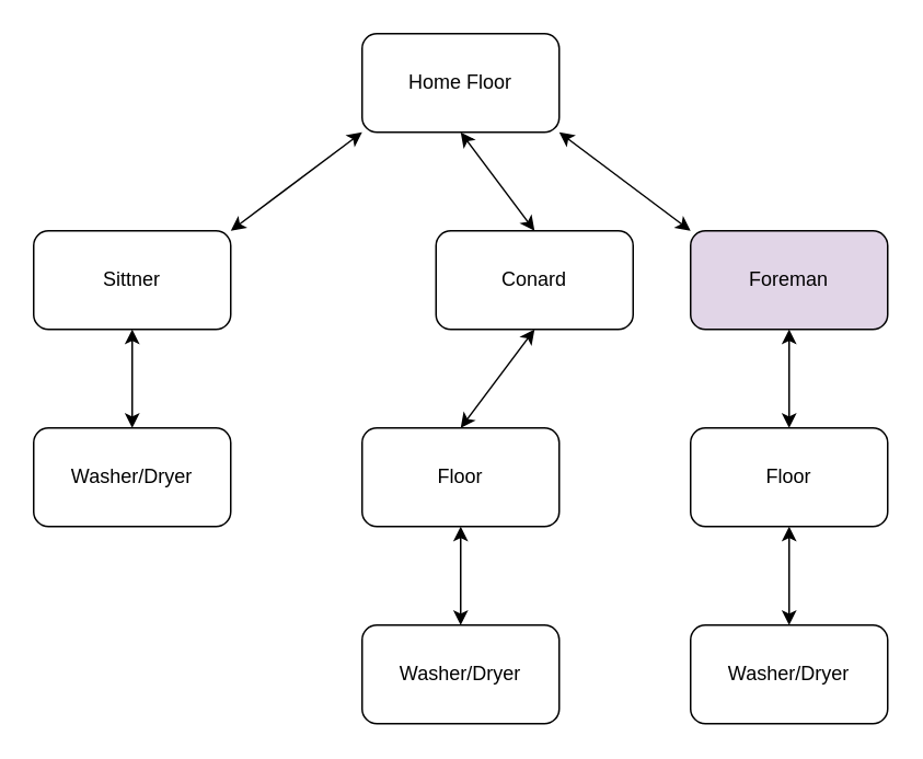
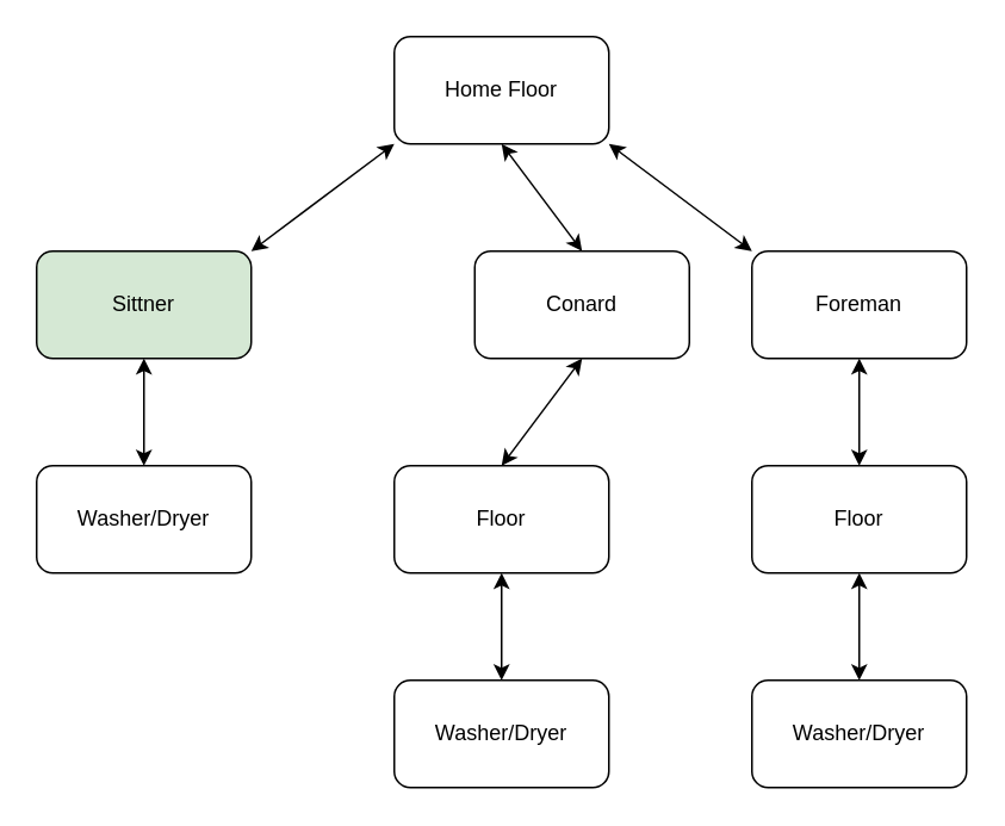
  <mxCell id="0" />
  <mxCell id="1" parent="0" />
  <mxCell id="2" value="Home Floor" style="rounded=1;whiteSpace=wrap;html=1;" vertex="1" parent="1"><mxGeometry x="220" y="20" width="120" height="60" as="geometry" /></mxCell>
  <mxCell id="3" value="Conard" style="rounded=1;whiteSpace=wrap;html=1;" vertex="1" parent="1"><mxGeometry x="265" y="140" width="120" height="60" as="geometry" /></mxCell>
- <mxCell id="4" value="Foreman" style="rounded=1;whiteSpace=wrap;html=1;fillColor=#e1d5e7;" vertex="1" parent="1"><mxGeometry x="420" y="140" width="120" height="60" as="geometry" /></mxCell>
- <mxCell id="5" value="Sittner" style="rounded=1;whiteSpace=wrap;html=1;" vertex="1" parent="1"><mxGeometry x="20" y="140" width="120" height="60" as="geometry" /></mxCell>
+ <mxCell id="4" value="Foreman" style="rounded=1;whiteSpace=wrap;html=1;" vertex="1" parent="1"><mxGeometry x="420" y="140" width="120" height="60" as="geometry" /></mxCell>
+ <mxCell id="5" value="Sittner" style="rounded=1;whiteSpace=wrap;html=1;fillColor=#d5e8d4;" vertex="1" parent="1"><mxGeometry x="20" y="140" width="120" height="60" as="geometry" /></mxCell>
  <mxCell id="6" value="" style="endArrow=classic;startArrow=classic;html=1;entryX=0;entryY=1;entryDx=0;entryDy=0;" edge="1" parent="1" target="2"><mxGeometry width="50" height="50" relative="1" as="geometry"><mxPoint x="140" y="140" as="sourcePoint" /><mxPoint x="190" y="90" as="targetPoint" /></mxGeometry></mxCell>
  <mxCell id="7" value="" style="endArrow=classic;startArrow=classic;html=1;exitX=0.5;exitY=0;exitDx=0;exitDy=0;" edge="1" parent="1" source="3"><mxGeometry width="50" height="50" relative="1" as="geometry"><mxPoint x="230" y="130" as="sourcePoint" /><mxPoint x="280" y="80" as="targetPoint" /></mxGeometry></mxCell>
  <mxCell id="8" value="" style="endArrow=classic;startArrow=classic;html=1;exitX=0;exitY=0;exitDx=0;exitDy=0;" edge="1" parent="1" source="4"><mxGeometry width="50" height="50" relative="1" as="geometry"><mxPoint x="340" y="140" as="sourcePoint" /><mxPoint x="340" y="80" as="targetPoint" /></mxGeometry></mxCell>
  <mxCell id="9" value="Floor" style="rounded=1;whiteSpace=wrap;html=1;" vertex="1" parent="1"><mxGeometry x="220" y="260" width="120" height="60" as="geometry" /></mxCell>
  <mxCell id="10" value="" style="endArrow=classic;startArrow=classic;html=1;entryX=0.5;entryY=1;entryDx=0;entryDy=0;exitX=0.5;exitY=0;exitDx=0;exitDy=0;" edge="1" parent="1" source="9" target="3"><mxGeometry width="50" height="50" relative="1" as="geometry"><mxPoint x="300" y="270" as="sourcePoint" /><mxPoint x="350" y="220" as="targetPoint" /></mxGeometry></mxCell>
  <mxCell id="11" value="Floor" style="rounded=1;whiteSpace=wrap;html=1;" vertex="1" parent="1"><mxGeometry x="420" y="260" width="120" height="60" as="geometry" /></mxCell>
  <mxCell id="12" value="" style="endArrow=classic;startArrow=classic;html=1;entryX=0.5;entryY=1;entryDx=0;entryDy=0;exitX=0.5;exitY=0;exitDx=0;exitDy=0;" edge="1" parent="1" source="11"><mxGeometry width="50" height="50" relative="1" as="geometry"><mxPoint x="500" y="270" as="sourcePoint" /><mxPoint x="480" y="200" as="targetPoint" /></mxGeometry></mxCell>
  <mxCell id="13" value="Washer/Dryer" style="rounded=1;whiteSpace=wrap;html=1;" vertex="1" parent="1"><mxGeometry x="20" y="260" width="120" height="60" as="geometry" /></mxCell>
  <mxCell id="14" value="" style="endArrow=classic;startArrow=classic;html=1;entryX=0.5;entryY=1;entryDx=0;entryDy=0;exitX=0.5;exitY=0;exitDx=0;exitDy=0;" edge="1" parent="1" source="13"><mxGeometry width="50" height="50" relative="1" as="geometry"><mxPoint x="100" y="270" as="sourcePoint" /><mxPoint x="80" y="200" as="targetPoint" /></mxGeometry></mxCell>
  <mxCell id="15" value="Washer/Dryer" style="rounded=1;whiteSpace=wrap;html=1;" vertex="1" parent="1"><mxGeometry x="220" y="380" width="120" height="60" as="geometry" /></mxCell>
  <mxCell id="16" value="" style="endArrow=classic;startArrow=classic;html=1;entryX=0.5;entryY=1;entryDx=0;entryDy=0;exitX=0.5;exitY=0;exitDx=0;exitDy=0;" edge="1" parent="1" source="15"><mxGeometry width="50" height="50" relative="1" as="geometry"><mxPoint x="300" y="390" as="sourcePoint" /><mxPoint x="280" y="320" as="targetPoint" /></mxGeometry></mxCell>
  <mxCell id="17" value="Washer/Dryer" style="rounded=1;whiteSpace=wrap;html=1;" vertex="1" parent="1"><mxGeometry x="420" y="380" width="120" height="60" as="geometry" /></mxCell>
  <mxCell id="18" value="" style="endArrow=classic;startArrow=classic;html=1;entryX=0.5;entryY=1;entryDx=0;entryDy=0;exitX=0.5;exitY=0;exitDx=0;exitDy=0;" edge="1" parent="1" source="17"><mxGeometry width="50" height="50" relative="1" as="geometry"><mxPoint x="500" y="390" as="sourcePoint" /><mxPoint x="480" y="320" as="targetPoint" /></mxGeometry></mxCell>
